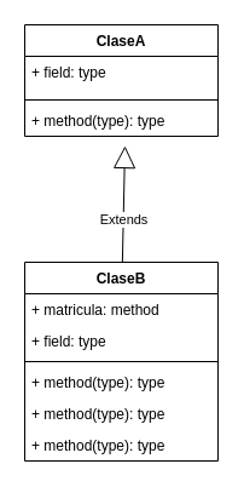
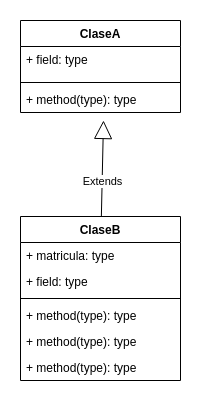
  <mxCell id="0" />
  <mxCell id="1" parent="0" />
  <mxCell id="2" value="ClaseA" style="swimlane;fontStyle=1;align=center;verticalAlign=top;childLayout=stackLayout;horizontal=1;startSize=26;horizontalStack=0;resizeParent=1;resizeParentMax=0;resizeLast=0;collapsible=1;marginBottom=0;" vertex="1" parent="1"><mxGeometry x="20" y="20" width="160" height="92" as="geometry"><mxRectangle x="120" y="160" width="90" height="26" as="alternateBounds" /></mxGeometry></mxCell>
  <mxCell id="3" value="+ field: type" style="text;strokeColor=none;fillColor=none;align=left;verticalAlign=top;spacingLeft=4;spacingRight=4;overflow=hidden;rotatable=0;points=[[0,0.5],[1,0.5]];portConstraint=eastwest;" vertex="1" parent="2"><mxGeometry y="26" width="160" height="32" as="geometry" /></mxCell>
  <mxCell id="4" value="" style="line;strokeWidth=1;fillColor=none;align=left;verticalAlign=middle;spacingTop=-1;spacingLeft=3;spacingRight=3;rotatable=0;labelPosition=right;points=[];portConstraint=eastwest;" vertex="1" parent="2"><mxGeometry y="58" width="160" height="8" as="geometry" /></mxCell>
  <mxCell id="5" value="+ method(type): type" style="text;strokeColor=none;fillColor=none;align=left;verticalAlign=top;spacingLeft=4;spacingRight=4;overflow=hidden;rotatable=0;points=[[0,0.5],[1,0.5]];portConstraint=eastwest;" vertex="1" parent="2"><mxGeometry y="66" width="160" height="26" as="geometry" /></mxCell>
  <mxCell id="6" value="Extends" style="endArrow=block;endSize=16;endFill=0;html=1;" edge="1" parent="2" source="8"><mxGeometry width="160" relative="1" as="geometry"><mxPoint x="-40" y="80" as="sourcePoint" /><mxPoint x="83" y="100" as="targetPoint" /></mxGeometry></mxCell>
  <mxCell id="7" value="ClaseB" style="swimlane;fontStyle=1;align=center;verticalAlign=top;childLayout=stackLayout;horizontal=1;startSize=26;horizontalStack=0;resizeParent=1;resizeParentMax=0;resizeLast=0;collapsible=1;marginBottom=0;" vertex="1" parent="1"><mxGeometry x="20" y="216" width="160" height="164" as="geometry" /></mxCell>
- <mxCell id="8" value="+ matricula: method" style="text;strokeColor=none;fillColor=none;align=left;verticalAlign=top;spacingLeft=4;spacingRight=4;overflow=hidden;rotatable=0;points=[[0,0.5],[1,0.5]];portConstraint=eastwest;" vertex="1" parent="7"><mxGeometry y="26" width="160" height="26" as="geometry" /></mxCell>
+ <mxCell id="8" value="+ matricula: type" style="text;strokeColor=none;fillColor=none;align=left;verticalAlign=top;spacingLeft=4;spacingRight=4;overflow=hidden;rotatable=0;points=[[0,0.5],[1,0.5]];portConstraint=eastwest;" vertex="1" parent="7"><mxGeometry y="26" width="160" height="26" as="geometry" /></mxCell>
  <mxCell id="9" value="+ field: type" style="text;strokeColor=none;fillColor=none;align=left;verticalAlign=top;spacingLeft=4;spacingRight=4;overflow=hidden;rotatable=0;points=[[0,0.5],[1,0.5]];portConstraint=eastwest;" vertex="1" parent="7"><mxGeometry y="52" width="160" height="26" as="geometry" /></mxCell>
  <mxCell id="10" value="" style="line;strokeWidth=1;fillColor=none;align=left;verticalAlign=middle;spacingTop=-1;spacingLeft=3;spacingRight=3;rotatable=0;labelPosition=right;points=[];portConstraint=eastwest;" vertex="1" parent="7"><mxGeometry y="78" width="160" height="8" as="geometry" /></mxCell>
  <mxCell id="11" value="+ method(type): type" style="text;strokeColor=none;fillColor=none;align=left;verticalAlign=top;spacingLeft=4;spacingRight=4;overflow=hidden;rotatable=0;points=[[0,0.5],[1,0.5]];portConstraint=eastwest;" vertex="1" parent="7"><mxGeometry y="86" width="160" height="26" as="geometry" /></mxCell>
  <mxCell id="12" value="+ method(type): type" style="text;strokeColor=none;fillColor=none;align=left;verticalAlign=top;spacingLeft=4;spacingRight=4;overflow=hidden;rotatable=0;points=[[0,0.5],[1,0.5]];portConstraint=eastwest;" vertex="1" parent="7"><mxGeometry y="112" width="160" height="26" as="geometry" /></mxCell>
  <mxCell id="13" value="+ method(type): type" style="text;strokeColor=none;fillColor=none;align=left;verticalAlign=top;spacingLeft=4;spacingRight=4;overflow=hidden;rotatable=0;points=[[0,0.5],[1,0.5]];portConstraint=eastwest;" vertex="1" parent="7"><mxGeometry y="138" width="160" height="26" as="geometry" /></mxCell>
